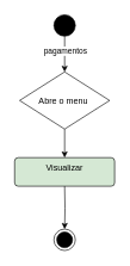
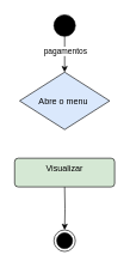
  <mxCell id="0" />
  <mxCell id="1" parent="0" />
  <mxCell id="2" value="" style="edgeStyle=orthogonalEdgeStyle;rounded=0;orthogonalLoop=1;jettySize=auto;html=1;" edge="1" parent="1" source="4"><mxGeometry relative="1" as="geometry"><mxPoint x="90" y="100" as="targetPoint" /></mxGeometry></mxCell>
  <mxCell id="3" value="pagamentos" style="edgeLabel;html=1;align=center;verticalAlign=middle;resizable=0;points=[];" vertex="1" connectable="0" parent="2"><mxGeometry x="-0.339" y="2" relative="1" as="geometry"><mxPoint x="-2" y="3" as="offset" /></mxGeometry></mxCell>
  <mxCell id="4" value="" style="ellipse;fillColor=strokeColor;html=1;" vertex="1" parent="1"><mxGeometry x="75" y="20" width="30" height="30" as="geometry" /></mxCell>
- <mxCell id="5" value="" style="edgeStyle=orthogonalEdgeStyle;rounded=0;orthogonalLoop=1;jettySize=auto;html=1;" edge="1" parent="1" source="6" target="7"><mxGeometry relative="1" as="geometry" /></mxCell>
- <mxCell id="6" value="Abre o menu " style="rhombus;" vertex="1" parent="1"><mxGeometry x="27" y="100" width="126" height="80" as="geometry" /></mxCell>
+ <mxCell id="6" value="Abre o menu " style="rhombus;fillColor=#dae8fc;" vertex="1" parent="1"><mxGeometry x="27" y="100" width="126" height="80" as="geometry" /></mxCell>
  <mxCell id="7" value="Visualizar" style="html=1;align=center;verticalAlign=top;rounded=1;absoluteArcSize=1;arcSize=10;dashed=0;whiteSpace=wrap;fillColor=#d5e8d4;" vertex="1" parent="1"><mxGeometry x="20" y="220" width="140" height="40" as="geometry" /></mxCell>
  <mxCell id="8" value="" style="edgeStyle=orthogonalEdgeStyle;rounded=0;orthogonalLoop=1;jettySize=auto;html=1;" edge="1" parent="1" target="9"><mxGeometry relative="1" as="geometry"><mxPoint x="90" y="350" as="targetPoint" /><mxPoint x="90" y="260" as="sourcePoint" /></mxGeometry></mxCell>
  <mxCell id="9" value="" style="ellipse;html=1;shape=endState;fillColor=strokeColor;" vertex="1" parent="1"><mxGeometry x="75" y="320" width="30" height="30" as="geometry" /></mxCell>
